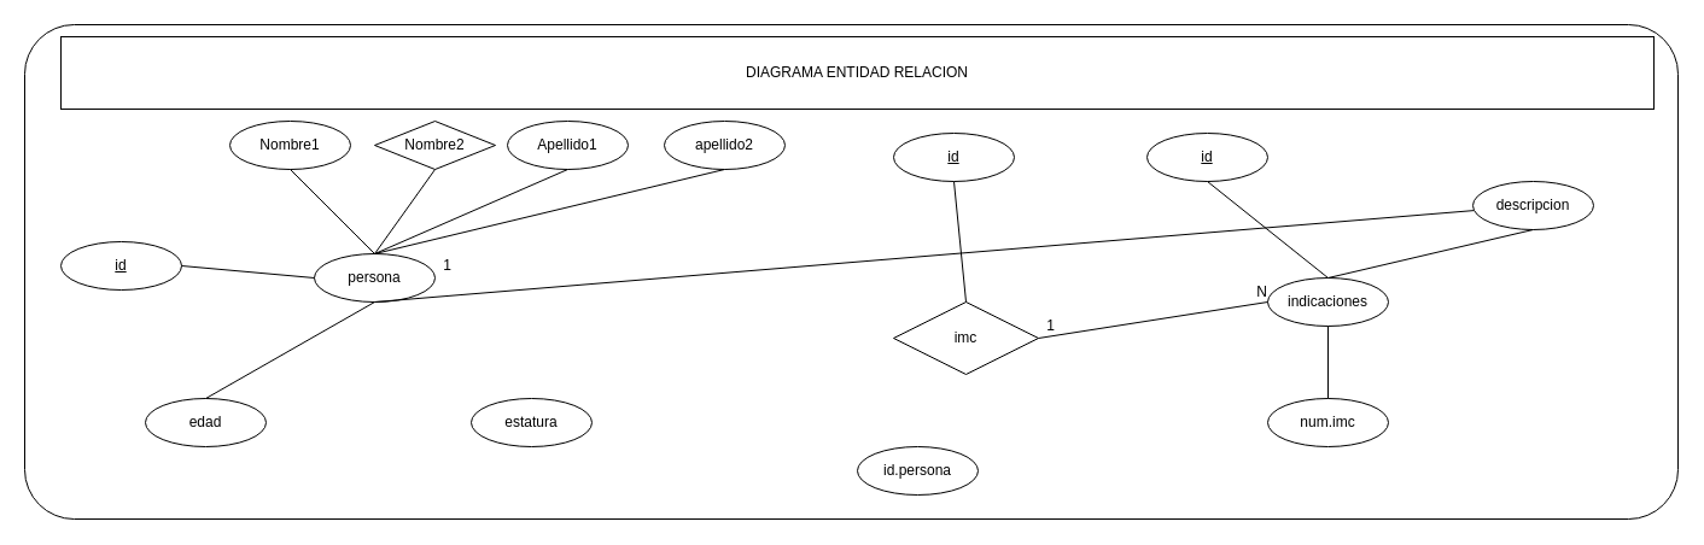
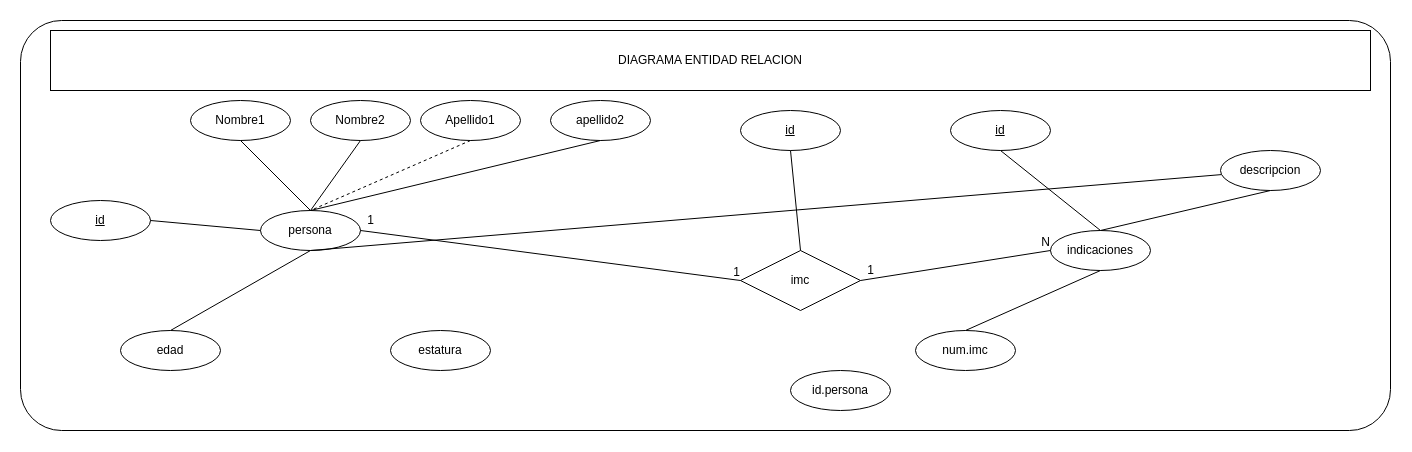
  <mxCell id="0" />
  <mxCell id="1" parent="0" />
  <mxCell id="2" value="&lt;br&gt;" style="rounded=1;arcSize=10;whiteSpace=wrap;html=1;align=center;" vertex="1" parent="1"><mxGeometry x="20" y="20" width="1370" height="410" as="geometry" /></mxCell>
  <mxCell id="3" value="persona" style="ellipse;whiteSpace=wrap;html=1;align=center;" vertex="1" parent="1"><mxGeometry x="260" y="210" width="100" height="40" as="geometry" /></mxCell>
  <mxCell id="4" value="id" style="ellipse;whiteSpace=wrap;html=1;align=center;fontStyle=4;" vertex="1" parent="1"><mxGeometry x="50" y="200" width="100" height="40" as="geometry" /></mxCell>
  <mxCell id="5" value="Nombre1" style="ellipse;whiteSpace=wrap;html=1;align=center;" vertex="1" parent="1"><mxGeometry x="190" y="100" width="100" height="40" as="geometry" /></mxCell>
  <mxCell id="6" value="Apellido1" style="ellipse;whiteSpace=wrap;html=1;align=center;" vertex="1" parent="1"><mxGeometry x="420" y="100" width="100" height="40" as="geometry" /></mxCell>
- <mxCell id="7" value="Nombre2" style="rhombus;whiteSpace=wrap;html=1;align=center;" vertex="1" parent="1"><mxGeometry x="310" y="100" width="100" height="40" as="geometry" /></mxCell>
+ <mxCell id="7" value="Nombre2" style="ellipse;whiteSpace=wrap;html=1;align=center;" vertex="1" parent="1"><mxGeometry x="310" y="100" width="100" height="40" as="geometry" /></mxCell>
  <mxCell id="8" value="apellido2" style="ellipse;whiteSpace=wrap;html=1;align=center;" vertex="1" parent="1"><mxGeometry x="550" y="100" width="100" height="40" as="geometry" /></mxCell>
  <mxCell id="9" value="edad" style="ellipse;whiteSpace=wrap;html=1;align=center;" vertex="1" parent="1"><mxGeometry x="120" y="330" width="100" height="40" as="geometry" /></mxCell>
  <mxCell id="10" value="estatura" style="ellipse;whiteSpace=wrap;html=1;align=center;" vertex="1" parent="1"><mxGeometry x="390" y="330" width="100" height="40" as="geometry" /></mxCell>
  <mxCell id="11" value="" style="endArrow=none;html=1;rounded=0;entryX=0;entryY=0.5;entryDx=0;entryDy=0;exitX=1;exitY=0.5;exitDx=0;exitDy=0;" edge="1" parent="1" source="4" target="3"><mxGeometry relative="1" as="geometry"><mxPoint x="130" y="140" as="sourcePoint" /><mxPoint x="290" y="140" as="targetPoint" /></mxGeometry></mxCell>
  <mxCell id="12" value="" style="endArrow=none;html=1;rounded=0;entryX=0.5;entryY=0;entryDx=0;entryDy=0;exitX=0.5;exitY=1;exitDx=0;exitDy=0;" edge="1" parent="1" source="7" target="3"><mxGeometry relative="1" as="geometry"><mxPoint x="290" y="170" as="sourcePoint" /><mxPoint x="470" y="240" as="targetPoint" /></mxGeometry></mxCell>
  <mxCell id="13" value="" style="endArrow=none;html=1;rounded=0;entryX=0.5;entryY=0;entryDx=0;entryDy=0;" edge="1" parent="1" target="3"><mxGeometry relative="1" as="geometry"><mxPoint x="240" y="140" as="sourcePoint" /><mxPoint x="420" y="210" as="targetPoint" /></mxGeometry></mxCell>
- <mxCell id="14" value="" style="endArrow=none;html=1;rounded=0;entryX=0.5;entryY=0;entryDx=0;entryDy=0;exitX=0.5;exitY=1;exitDx=0;exitDy=0;" edge="1" parent="1" source="6" target="3"><mxGeometry relative="1" as="geometry"><mxPoint x="350" y="180" as="sourcePoint" /><mxPoint x="530" y="250" as="targetPoint" /></mxGeometry></mxCell>
+ <mxCell id="14" value="" style="endArrow=none;html=1;rounded=0;entryX=0.5;entryY=0;entryDx=0;entryDy=0;exitX=0.5;exitY=1;exitDx=0;exitDy=0;dashed=1;" edge="1" parent="1" source="6" target="3"><mxGeometry relative="1" as="geometry"><mxPoint x="350" y="180" as="sourcePoint" /><mxPoint x="530" y="250" as="targetPoint" /></mxGeometry></mxCell>
  <mxCell id="15" value="" style="endArrow=none;html=1;rounded=0;entryX=0.5;entryY=1;entryDx=0;entryDy=0;" edge="1" parent="1" target="8"><mxGeometry relative="1" as="geometry"><mxPoint x="310" y="210" as="sourcePoint" /><mxPoint x="600" y="300" as="targetPoint" /></mxGeometry></mxCell>
  <mxCell id="16" value="" style="endArrow=none;html=1;rounded=0;entryX=0.5;entryY=0;entryDx=0;entryDy=0;exitX=0.5;exitY=1;exitDx=0;exitDy=0;" edge="1" parent="1" source="3" target="9"><mxGeometry relative="1" as="geometry"><mxPoint x="80" y="220" as="sourcePoint" /><mxPoint x="260" y="290" as="targetPoint" /></mxGeometry></mxCell>
  <mxCell id="17" value="" style="endArrow=none;html=1;rounded=0;exitX=0.5;exitY=1;exitDx=0;exitDy=0;" edge="1" parent="1" source="3" target="19"><mxGeometry relative="1" as="geometry"><mxPoint x="250" y="250" as="sourcePoint" /><mxPoint x="430" y="320" as="targetPoint" /></mxGeometry></mxCell>
  <mxCell id="18" value="indicaciones" style="ellipse;whiteSpace=wrap;html=1;align=center;" vertex="1" parent="1"><mxGeometry x="1050" y="230" width="100" height="40" as="geometry" /></mxCell>
  <mxCell id="19" value="descripcion" style="ellipse;whiteSpace=wrap;html=1;align=center;" vertex="1" parent="1"><mxGeometry x="1220" y="150" width="100" height="40" as="geometry" /></mxCell>
  <mxCell id="20" value="id" style="ellipse;whiteSpace=wrap;html=1;align=center;fontStyle=4;" vertex="1" parent="1"><mxGeometry x="950" y="110" width="100" height="40" as="geometry" /></mxCell>
- <mxCell id="21" value="num.imc" style="ellipse;whiteSpace=wrap;html=1;align=center;" vertex="1" parent="1"><mxGeometry x="1050" y="330" width="100" height="40" as="geometry" /></mxCell>
+ <mxCell id="21" value="num.imc" style="ellipse;whiteSpace=wrap;html=1;align=center;" vertex="1" parent="1"><mxGeometry x="915" y="330" width="100" height="40" as="geometry" /></mxCell>
  <mxCell id="22" value="" style="endArrow=none;html=1;rounded=0;exitX=0.5;exitY=0;exitDx=0;exitDy=0;entryX=0.5;entryY=1;entryDx=0;entryDy=0;" edge="1" parent="1" source="21" target="18"><mxGeometry relative="1" as="geometry"><mxPoint x="1030" y="280" as="sourcePoint" /><mxPoint x="1190" y="280" as="targetPoint" /></mxGeometry></mxCell>
  <mxCell id="23" value="" style="endArrow=none;html=1;rounded=0;entryX=0.5;entryY=1;entryDx=0;entryDy=0;exitX=0.5;exitY=0;exitDx=0;exitDy=0;" edge="1" parent="1" source="18" target="19"><mxGeometry relative="1" as="geometry"><mxPoint x="1030" y="280" as="sourcePoint" /><mxPoint x="1190" y="280" as="targetPoint" /></mxGeometry></mxCell>
  <mxCell id="24" value="" style="endArrow=none;html=1;rounded=0;exitX=0.5;exitY=1;exitDx=0;exitDy=0;entryX=0.5;entryY=0;entryDx=0;entryDy=0;" edge="1" parent="1" source="20" target="18"><mxGeometry relative="1" as="geometry"><mxPoint x="1030" y="280" as="sourcePoint" /><mxPoint x="1190" y="280" as="targetPoint" /></mxGeometry></mxCell>
  <mxCell id="25" value="imc" style="shape=rhombus;perimeter=rhombusPerimeter;whiteSpace=wrap;html=1;align=center;" vertex="1" parent="1"><mxGeometry x="740" y="250" width="120" height="60" as="geometry" /></mxCell>
  <mxCell id="26" value="id" style="ellipse;whiteSpace=wrap;html=1;align=center;fontStyle=4;" vertex="1" parent="1"><mxGeometry x="740" y="110" width="100" height="40" as="geometry" /></mxCell>
  <mxCell id="27" value="" style="endArrow=none;html=1;rounded=0;exitX=0.5;exitY=1;exitDx=0;exitDy=0;entryX=0.5;entryY=0;entryDx=0;entryDy=0;" edge="1" parent="1" source="26" target="25"><mxGeometry relative="1" as="geometry"><mxPoint x="720" y="170" as="sourcePoint" /><mxPoint x="880" y="170" as="targetPoint" /></mxGeometry></mxCell>
- <mxCell id="28" value="id.persona" style="ellipse;whiteSpace=wrap;html=1;align=center;" vertex="1" parent="1"><mxGeometry x="710" y="370" width="100" height="40" as="geometry" /></mxCell>
+ <mxCell id="28" value="id.persona" style="ellipse;whiteSpace=wrap;html=1;align=center;" vertex="1" parent="1"><mxGeometry x="790" y="370" width="100" height="40" as="geometry" /></mxCell>
+ <mxCell id="29" value="" style="endArrow=none;html=1;rounded=1;exitX=1;exitY=0.5;exitDx=0;exitDy=0;entryX=0;entryY=0.5;entryDx=0;entryDy=0;" edge="1" parent="1" source="3" target="25"><mxGeometry relative="1" as="geometry"><mxPoint x="380" y="240" as="sourcePoint" /><mxPoint x="540" y="240" as="targetPoint" /></mxGeometry></mxCell>
+ <mxCell id="30" value="1" style="resizable=0;html=1;align=right;verticalAlign=bottom;" connectable="0" vertex="1" parent="29"><mxGeometry x="1" relative="1" as="geometry" /></mxCell>
  <mxCell id="31" value="1" style="text;html=1;align=center;verticalAlign=middle;resizable=0;points=[];autosize=1;strokeColor=none;fillColor=none;" vertex="1" parent="1"><mxGeometry x="360" y="210" width="20" height="20" as="geometry" /></mxCell>
  <mxCell id="32" value="" style="endArrow=none;html=1;rounded=0;entryX=0;entryY=0.5;entryDx=0;entryDy=0;exitX=1;exitY=0.5;exitDx=0;exitDy=0;" edge="1" parent="1" source="25" target="18"><mxGeometry relative="1" as="geometry"><mxPoint x="860" y="280" as="sourcePoint" /><mxPoint x="1020" y="280" as="targetPoint" /></mxGeometry></mxCell>
  <mxCell id="33" value="N" style="resizable=0;html=1;align=right;verticalAlign=bottom;" connectable="0" vertex="1" parent="32"><mxGeometry x="1" relative="1" as="geometry" /></mxCell>
  <mxCell id="34" value="1" style="text;html=1;align=center;verticalAlign=middle;resizable=0;points=[];autosize=1;strokeColor=none;fillColor=none;" vertex="1" parent="1"><mxGeometry x="860" y="260" width="20" height="20" as="geometry" /></mxCell>
  <mxCell id="35" value="DIAGRAMA ENTIDAD RELACION" style="whiteSpace=wrap;html=1;" vertex="1" parent="1"><mxGeometry x="50" width="1320" height="60" as="geometry" y="30" /></mxCell>
